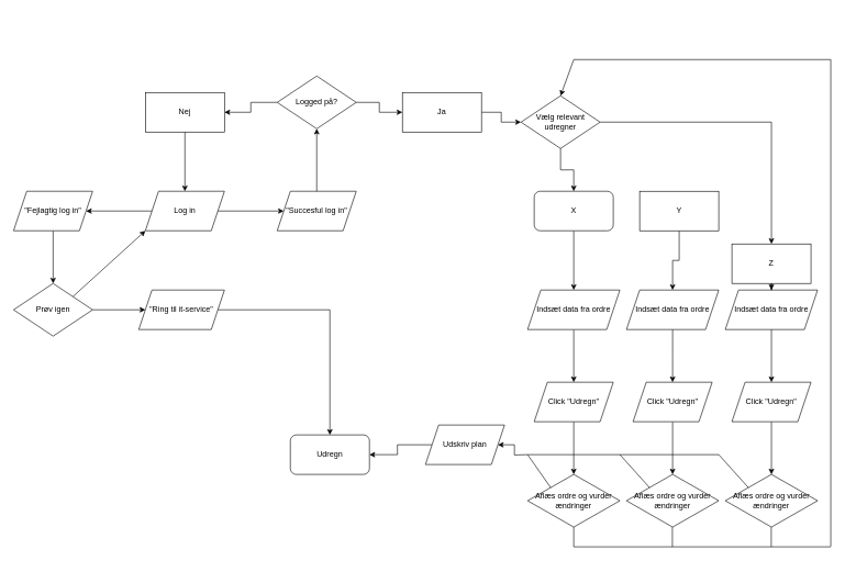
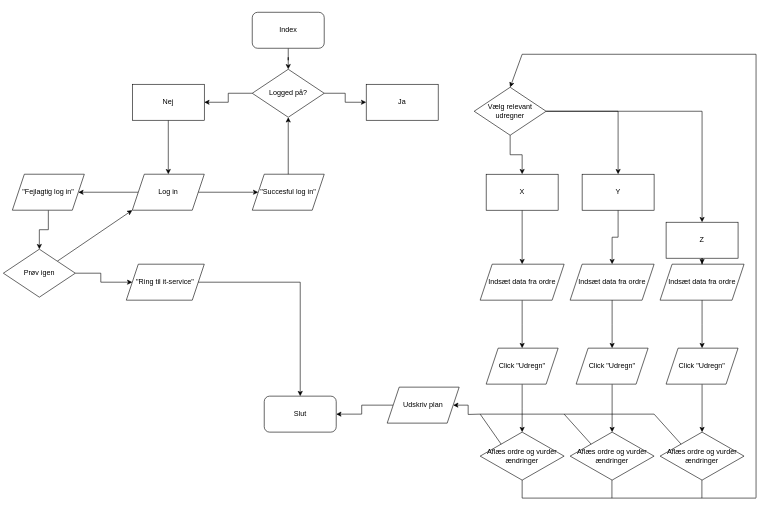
  <mxCell id="0" />
  <mxCell id="1" parent="0" />
+ <mxCell id="2" value="" style="edgeStyle=orthogonalEdgeStyle;rounded=0;orthogonalLoop=1;jettySize=auto;html=1;" edge="1" parent="1" source="3" target="8"><mxGeometry relative="1" as="geometry" /></mxCell>
+ <mxCell id="3" value="&lt;div&gt;Index&lt;/div&gt;" style="rounded=1;whiteSpace=wrap;html=1;" vertex="1" parent="1"><mxGeometry x="420" y="20" width="120" height="60" as="geometry" /></mxCell>
  <mxCell id="4" value="" style="edgeStyle=orthogonalEdgeStyle;rounded=0;orthogonalLoop=1;jettySize=auto;html=1;entryX=0.5;entryY=0;entryDx=0;entryDy=0;" edge="1" parent="1" source="5" target="24"><mxGeometry relative="1" as="geometry"><mxPoint x="280" y="280" as="targetPoint" /></mxGeometry></mxCell>
  <mxCell id="5" value="Nej" style="rounded=0;whiteSpace=wrap;html=1;" vertex="1" parent="1"><mxGeometry x="220" y="140" width="120" height="60" as="geometry" /></mxCell>
  <mxCell id="6" value="" style="edgeStyle=orthogonalEdgeStyle;rounded=0;orthogonalLoop=1;jettySize=auto;html=1;" edge="1" parent="1" source="8" target="5"><mxGeometry relative="1" as="geometry" /></mxCell>
  <mxCell id="7" value="" style="edgeStyle=orthogonalEdgeStyle;rounded=0;orthogonalLoop=1;jettySize=auto;html=1;" edge="1" parent="1" source="8" target="10"><mxGeometry relative="1" as="geometry" /></mxCell>
  <mxCell id="8" value="Logged på?" style="rhombus;whiteSpace=wrap;html=1;" vertex="1" parent="1"><mxGeometry x="420" y="115" width="120" height="80" as="geometry" /></mxCell>
- <mxCell id="9" value="" style="edgeStyle=orthogonalEdgeStyle;rounded=0;orthogonalLoop=1;jettySize=auto;html=1;" edge="1" parent="1" source="10" target="14"><mxGeometry relative="1" as="geometry" /></mxCell>
  <mxCell id="10" value="&lt;div&gt;Ja&lt;/div&gt;" style="whiteSpace=wrap;html=1;" vertex="1" parent="1"><mxGeometry x="610" y="140" width="120" height="60" as="geometry" /></mxCell>
+ <mxCell id="11" value="" style="edgeStyle=orthogonalEdgeStyle;rounded=0;orthogonalLoop=1;jettySize=auto;html=1;" edge="1" parent="1" source="14" target="16"><mxGeometry relative="1" as="geometry" /></mxCell>
  <mxCell id="12" value="" style="edgeStyle=orthogonalEdgeStyle;rounded=0;orthogonalLoop=1;jettySize=auto;html=1;" edge="1" parent="1" source="14" target="18"><mxGeometry relative="1" as="geometry" /></mxCell>
  <mxCell id="13" value="" style="edgeStyle=orthogonalEdgeStyle;rounded=0;orthogonalLoop=1;jettySize=auto;html=1;" edge="1" parent="1" source="14" target="31"><mxGeometry relative="1" as="geometry" /></mxCell>
  <mxCell id="14" value="Vælg relevant udregner" style="rhombus;whiteSpace=wrap;html=1;" vertex="1" parent="1"><mxGeometry x="790" y="145" width="120" height="80" as="geometry" /></mxCell>
  <mxCell id="15" value="" style="edgeStyle=orthogonalEdgeStyle;rounded=0;orthogonalLoop=1;jettySize=auto;html=1;" edge="1" parent="1" source="16" target="21"><mxGeometry relative="1" as="geometry" /></mxCell>
  <mxCell id="16" value="Y" style="whiteSpace=wrap;html=1;" vertex="1" parent="1"><mxGeometry x="970" y="290" width="120" height="60" as="geometry" /></mxCell>
  <mxCell id="17" value="" style="edgeStyle=orthogonalEdgeStyle;rounded=0;orthogonalLoop=1;jettySize=auto;html=1;" edge="1" parent="1" source="18" target="20"><mxGeometry relative="1" as="geometry" /></mxCell>
- <mxCell id="18" value="X" style="whiteSpace=wrap;html=1;rounded=1;" vertex="1" parent="1"><mxGeometry x="810" y="290" width="120" height="60" as="geometry" /></mxCell>
+ <mxCell id="18" value="X" style="whiteSpace=wrap;html=1;" vertex="1" parent="1"><mxGeometry x="810" y="290" width="120" height="60" as="geometry" /></mxCell>
  <mxCell id="19" value="" style="edgeStyle=orthogonalEdgeStyle;rounded=0;orthogonalLoop=1;jettySize=auto;html=1;" edge="1" parent="1" source="20"><mxGeometry relative="1" as="geometry"><mxPoint x="870" y="580" as="targetPoint" /></mxGeometry></mxCell>
  <mxCell id="20" value="Indsæt data fra ordre" style="shape=parallelogram;perimeter=parallelogramPerimeter;whiteSpace=wrap;html=1;fixedSize=1;" vertex="1" parent="1"><mxGeometry x="800" y="440" width="140" height="60" as="geometry" /></mxCell>
  <mxCell id="21" value="Indsæt data fra ordre" style="shape=parallelogram;perimeter=parallelogramPerimeter;whiteSpace=wrap;html=1;fixedSize=1;" vertex="1" parent="1"><mxGeometry x="950" y="440" width="140" height="60" as="geometry" /></mxCell>
  <mxCell id="22" value="" style="edgeStyle=orthogonalEdgeStyle;rounded=0;orthogonalLoop=1;jettySize=auto;html=1;" edge="1" parent="1" source="24" target="26"><mxGeometry relative="1" as="geometry" /></mxCell>
  <mxCell id="23" value="" style="edgeStyle=orthogonalEdgeStyle;rounded=0;orthogonalLoop=1;jettySize=auto;html=1;" edge="1" parent="1" source="24" target="28"><mxGeometry relative="1" as="geometry" /></mxCell>
  <mxCell id="24" value="&lt;div&gt;Log in&lt;/div&gt;" style="shape=parallelogram;perimeter=parallelogramPerimeter;whiteSpace=wrap;html=1;fixedSize=1;rounded=0;" vertex="1" parent="1"><mxGeometry x="220" y="290" width="120" height="60" as="geometry" /></mxCell>
  <mxCell id="25" value="" style="edgeStyle=orthogonalEdgeStyle;rounded=0;orthogonalLoop=1;jettySize=auto;html=1;" edge="1" parent="1" source="26" target="54"><mxGeometry relative="1" as="geometry" /></mxCell>
  <mxCell id="26" value="&quot;Fejlagtig log in&quot;" style="shape=parallelogram;perimeter=parallelogramPerimeter;whiteSpace=wrap;html=1;fixedSize=1;rounded=0;" vertex="1" parent="1"><mxGeometry x="20" y="290" width="120" height="60" as="geometry" /></mxCell>
  <mxCell id="27" value="" style="endArrow=classic;html=1;rounded=0;entryX=0;entryY=1;entryDx=0;entryDy=0;exitX=1;exitY=0;exitDx=0;exitDy=0;" edge="1" parent="1" source="54" target="24"><mxGeometry width="50" height="50" relative="1" as="geometry"><mxPoint x="140" y="430" as="sourcePoint" /><mxPoint x="190" y="380" as="targetPoint" /></mxGeometry></mxCell>
  <mxCell id="28" value="&quot;Succesful log in&quot;" style="shape=parallelogram;perimeter=parallelogramPerimeter;whiteSpace=wrap;html=1;fixedSize=1;rounded=0;" vertex="1" parent="1"><mxGeometry x="420" y="290" width="120" height="60" as="geometry" /></mxCell>
  <mxCell id="29" value="" style="endArrow=classic;html=1;rounded=0;exitX=0.5;exitY=0;exitDx=0;exitDy=0;entryX=0.5;entryY=1;entryDx=0;entryDy=0;" edge="1" parent="1" source="28" target="8"><mxGeometry width="50" height="50" relative="1" as="geometry"><mxPoint x="610" y="310" as="sourcePoint" /><mxPoint x="660" y="260" as="targetPoint" /></mxGeometry></mxCell>
  <mxCell id="30" value="" style="edgeStyle=orthogonalEdgeStyle;rounded=0;orthogonalLoop=1;jettySize=auto;html=1;entryX=0.5;entryY=0;entryDx=0;entryDy=0;" edge="1" parent="1" source="31" target="32"><mxGeometry relative="1" as="geometry"><mxPoint x="1170" y="430" as="targetPoint" /></mxGeometry></mxCell>
  <mxCell id="31" value="Z" style="whiteSpace=wrap;html=1;" vertex="1" parent="1"><mxGeometry x="1110" y="370" width="120" height="60" as="geometry" /></mxCell>
  <mxCell id="32" value="Indsæt data fra ordre" style="shape=parallelogram;perimeter=parallelogramPerimeter;whiteSpace=wrap;html=1;fixedSize=1;" vertex="1" parent="1"><mxGeometry x="1100" y="440" width="140" height="60" as="geometry" /></mxCell>
  <mxCell id="33" value="" style="edgeStyle=orthogonalEdgeStyle;rounded=0;orthogonalLoop=1;jettySize=auto;html=1;exitX=0.5;exitY=1;exitDx=0;exitDy=0;" edge="1" parent="1" source="21"><mxGeometry relative="1" as="geometry"><mxPoint x="1010" y="500" as="sourcePoint" /><mxPoint x="1020" y="580" as="targetPoint" /></mxGeometry></mxCell>
  <mxCell id="34" value="" style="edgeStyle=orthogonalEdgeStyle;rounded=0;orthogonalLoop=1;jettySize=auto;html=1;exitX=0.5;exitY=1;exitDx=0;exitDy=0;" edge="1" parent="1" source="32"><mxGeometry relative="1" as="geometry"><mxPoint x="1160" y="500" as="sourcePoint" /><mxPoint x="1170" y="580" as="targetPoint" /></mxGeometry></mxCell>
  <mxCell id="35" value="" style="edgeStyle=orthogonalEdgeStyle;rounded=0;orthogonalLoop=1;jettySize=auto;html=1;" edge="1" parent="1" source="36"><mxGeometry relative="1" as="geometry"><mxPoint x="870" y="720" as="targetPoint" /></mxGeometry></mxCell>
  <mxCell id="36" value="Click &quot;Udregn&quot;" style="shape=parallelogram;perimeter=parallelogramPerimeter;whiteSpace=wrap;html=1;fixedSize=1;" vertex="1" parent="1"><mxGeometry x="810" y="580" width="120" height="60" as="geometry" /></mxCell>
  <mxCell id="37" value="" style="edgeStyle=orthogonalEdgeStyle;rounded=0;orthogonalLoop=1;jettySize=auto;html=1;" edge="1" parent="1" source="38" target="42"><mxGeometry relative="1" as="geometry" /></mxCell>
  <mxCell id="38" value="Click &quot;Udregn&quot;" style="shape=parallelogram;perimeter=parallelogramPerimeter;whiteSpace=wrap;html=1;fixedSize=1;" vertex="1" parent="1"><mxGeometry x="960" y="580" width="120" height="60" as="geometry" /></mxCell>
  <mxCell id="39" value="" style="edgeStyle=orthogonalEdgeStyle;rounded=0;orthogonalLoop=1;jettySize=auto;html=1;" edge="1" parent="1" source="40" target="43"><mxGeometry relative="1" as="geometry" /></mxCell>
  <mxCell id="40" value="Click &quot;Udregn&quot;" style="shape=parallelogram;perimeter=parallelogramPerimeter;whiteSpace=wrap;html=1;fixedSize=1;" vertex="1" parent="1"><mxGeometry x="1110" y="580" width="120" height="60" as="geometry" /></mxCell>
  <mxCell id="41" value="Aflæs ordre og vurder ændringer" style="rhombus;whiteSpace=wrap;html=1;" vertex="1" parent="1"><mxGeometry x="800" y="720" width="140" height="80" as="geometry" /></mxCell>
  <mxCell id="42" value="Aflæs ordre og vurder ændringer" style="rhombus;whiteSpace=wrap;html=1;" vertex="1" parent="1"><mxGeometry x="950" y="720" width="140" height="80" as="geometry" /></mxCell>
  <mxCell id="43" value="Aflæs ordre og vurder ændringer" style="rhombus;whiteSpace=wrap;html=1;" vertex="1" parent="1"><mxGeometry x="1100" y="720" width="140" height="80" as="geometry" /></mxCell>
  <mxCell id="44" value="" style="endArrow=none;html=1;rounded=0;" edge="1" parent="1"><mxGeometry width="50" height="50" relative="1" as="geometry"><mxPoint x="1170" y="830" as="sourcePoint" /><mxPoint x="1260" y="830" as="targetPoint" /></mxGeometry></mxCell>
  <mxCell id="45" value="" style="endArrow=none;html=1;rounded=0;" edge="1" parent="1"><mxGeometry width="50" height="50" relative="1" as="geometry"><mxPoint x="1260" y="829.5" as="sourcePoint" /><mxPoint x="1260" y="90" as="targetPoint" /></mxGeometry></mxCell>
  <mxCell id="46" value="" style="endArrow=none;html=1;rounded=0;" edge="1" parent="1"><mxGeometry width="50" height="50" relative="1" as="geometry"><mxPoint x="870" y="90" as="sourcePoint" /><mxPoint x="1260" y="90" as="targetPoint" /></mxGeometry></mxCell>
  <mxCell id="47" value="" style="endArrow=classic;html=1;rounded=0;entryX=0.5;entryY=0;entryDx=0;entryDy=0;" edge="1" parent="1" target="14"><mxGeometry width="50" height="50" relative="1" as="geometry"><mxPoint x="870" y="90" as="sourcePoint" /><mxPoint x="980" y="490" as="targetPoint" /></mxGeometry></mxCell>
  <mxCell id="48" value="" style="endArrow=none;html=1;rounded=0;exitX=0.657;exitY=0.571;exitDx=0;exitDy=0;exitPerimeter=0;entryX=0.252;entryY=0.548;entryDx=0;entryDy=0;entryPerimeter=0;" edge="1" parent="1"><mxGeometry width="50" height="50" relative="1" as="geometry"><mxPoint x="870" y="830" as="sourcePoint" /><mxPoint x="1170" y="830" as="targetPoint" /></mxGeometry></mxCell>
  <mxCell id="49" value="" style="edgeStyle=orthogonalEdgeStyle;rounded=0;orthogonalLoop=1;jettySize=auto;html=1;" edge="1" parent="1" target="51"><mxGeometry relative="1" as="geometry"><mxPoint x="800" y="690" as="sourcePoint" /></mxGeometry></mxCell>
  <mxCell id="50" value="" style="edgeStyle=orthogonalEdgeStyle;rounded=0;orthogonalLoop=1;jettySize=auto;html=1;" edge="1" parent="1" source="51" target="52"><mxGeometry relative="1" as="geometry" /></mxCell>
  <mxCell id="51" value="&lt;div&gt;Udskriv plan&lt;/div&gt;" style="shape=parallelogram;perimeter=parallelogramPerimeter;whiteSpace=wrap;html=1;fixedSize=1;sketch=0;pointerEvents=1;resizable=0;" vertex="1" parent="1"><mxGeometry x="645" y="645" width="120" height="60" as="geometry" /></mxCell>
- <mxCell id="52" value="Udregn" style="rounded=1;whiteSpace=wrap;html=1;sketch=0;pointerEvents=1;resizable=0;" vertex="1" parent="1"><mxGeometry x="440" y="660" width="120" height="60" as="geometry" /></mxCell>
+ <mxCell id="52" value="Slut" style="rounded=1;whiteSpace=wrap;html=1;sketch=0;pointerEvents=1;resizable=0;" vertex="1" parent="1"><mxGeometry x="440" y="660" width="120" height="60" as="geometry" /></mxCell>
  <mxCell id="53" value="" style="edgeStyle=orthogonalEdgeStyle;rounded=0;orthogonalLoop=1;jettySize=auto;html=1;" edge="1" parent="1" source="54" target="55"><mxGeometry relative="1" as="geometry" /></mxCell>
- <mxCell id="54" value="&lt;div&gt;Prøv igen&lt;/div&gt;" style="rhombus;whiteSpace=wrap;html=1;" vertex="1" parent="1"><mxGeometry x="20" y="430" width="120" height="80" as="geometry" /></mxCell>
+ <mxCell id="54" value="&lt;div&gt;Prøv igen&lt;/div&gt;" style="rhombus;whiteSpace=wrap;html=1;" vertex="1" parent="1"><mxGeometry x="5" y="415" width="120" height="80" as="geometry" /></mxCell>
  <mxCell id="55" value="&quot;Ring til it-service&quot;" style="shape=parallelogram;perimeter=parallelogramPerimeter;whiteSpace=wrap;html=1;fixedSize=1;" vertex="1" parent="1"><mxGeometry x="210" y="440" width="130" height="60" as="geometry" /></mxCell>
  <mxCell id="56" value="" style="endArrow=classic;html=1;rounded=0;entryX=0.5;entryY=0;entryDx=0;entryDy=0;" edge="1" parent="1" target="52"><mxGeometry width="50" height="50" relative="1" as="geometry"><mxPoint x="500" y="470" as="sourcePoint" /><mxPoint x="420" y="380" as="targetPoint" /></mxGeometry></mxCell>
  <mxCell id="57" value="" style="endArrow=none;html=1;rounded=0;exitX=1;exitY=0.5;exitDx=0;exitDy=0;" edge="1" parent="1" source="55"><mxGeometry width="50" height="50" relative="1" as="geometry"><mxPoint x="370" y="430" as="sourcePoint" /><mxPoint x="500" y="470" as="targetPoint" /></mxGeometry></mxCell>
  <mxCell id="58" value="" style="endArrow=none;html=1;rounded=0;entryX=0;entryY=0;entryDx=0;entryDy=0;" edge="1" parent="1" target="41"><mxGeometry width="50" height="50" relative="1" as="geometry"><mxPoint x="800" y="690" as="sourcePoint" /><mxPoint x="600" y="480" as="targetPoint" /></mxGeometry></mxCell>
  <mxCell id="59" value="" style="endArrow=none;html=1;rounded=0;exitX=0.581;exitY=0.714;exitDx=0;exitDy=0;exitPerimeter=0;entryX=0;entryY=0;entryDx=0;entryDy=0;" edge="1" parent="1" target="42"><mxGeometry width="50" height="50" relative="1" as="geometry"><mxPoint x="940" y="690" as="sourcePoint" /><mxPoint x="840" y="590" as="targetPoint" /></mxGeometry></mxCell>
  <mxCell id="60" value="" style="endArrow=none;html=1;rounded=0;entryX=0;entryY=0;entryDx=0;entryDy=0;" edge="1" parent="1" target="43"><mxGeometry width="50" height="50" relative="1" as="geometry"><mxPoint x="1090" y="690" as="sourcePoint" /><mxPoint x="1145" y="740" as="targetPoint" /></mxGeometry></mxCell>
  <mxCell id="61" value="" style="endArrow=none;html=1;rounded=0;" edge="1" parent="1"><mxGeometry width="50" height="50" relative="1" as="geometry"><mxPoint x="800" y="690" as="sourcePoint" /><mxPoint x="1090" y="690" as="targetPoint" /></mxGeometry></mxCell>
  <mxCell id="62" value="" style="endArrow=none;html=1;rounded=0;exitX=0.5;exitY=1;exitDx=0;exitDy=0;entryX=0.721;entryY=0.121;entryDx=0;entryDy=0;entryPerimeter=0;" edge="1" parent="1" source="41"><mxGeometry width="50" height="50" relative="1" as="geometry"><mxPoint x="910" y="730" as="sourcePoint" /><mxPoint x="870" y="830" as="targetPoint" /></mxGeometry></mxCell>
  <mxCell id="63" value="" style="endArrow=none;html=1;rounded=0;exitX=0.5;exitY=1;exitDx=0;exitDy=0;entryX=0.721;entryY=0.121;entryDx=0;entryDy=0;entryPerimeter=0;" edge="1" parent="1"><mxGeometry width="50" height="50" relative="1" as="geometry"><mxPoint x="1019.71" y="800" as="sourcePoint" /><mxPoint x="1019.71" y="830" as="targetPoint" /></mxGeometry></mxCell>
  <mxCell id="64" value="" style="endArrow=none;html=1;rounded=0;exitX=0.5;exitY=1;exitDx=0;exitDy=0;entryX=0.721;entryY=0.121;entryDx=0;entryDy=0;entryPerimeter=0;" edge="1" parent="1"><mxGeometry width="50" height="50" relative="1" as="geometry"><mxPoint x="1169.71" y="800" as="sourcePoint" /><mxPoint x="1169.71" y="830" as="targetPoint" /></mxGeometry></mxCell>
